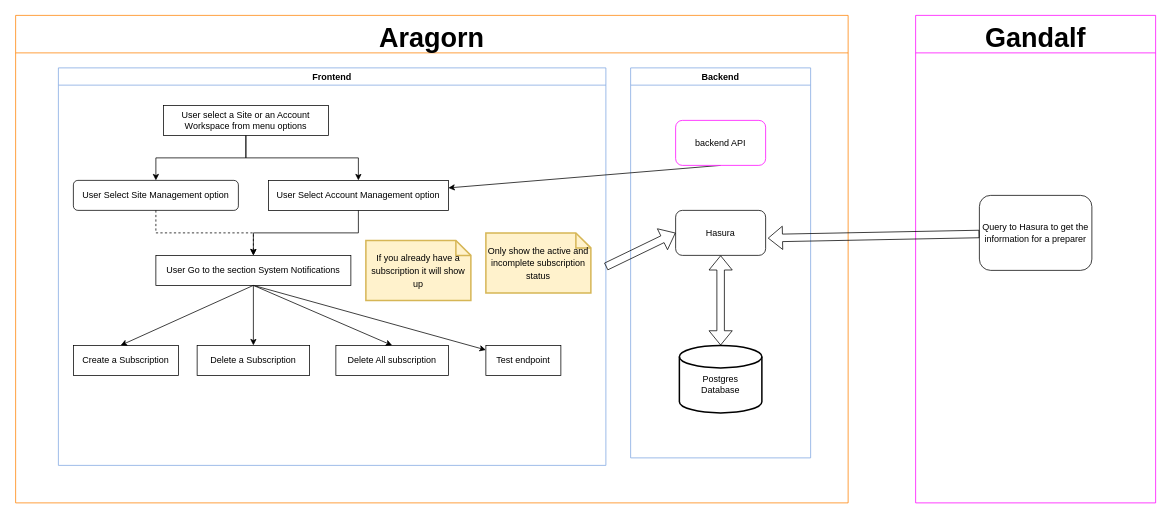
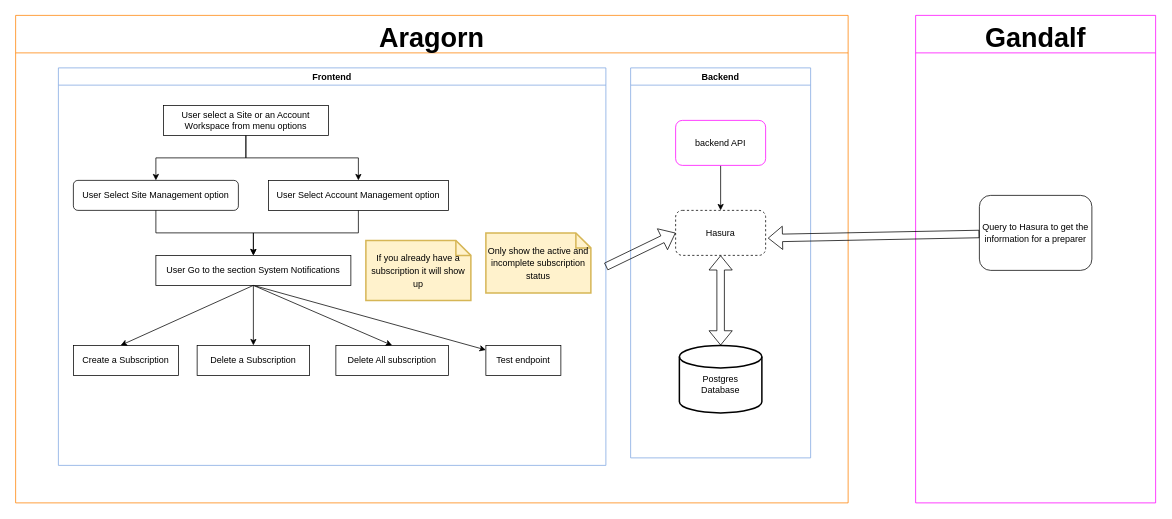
  <mxCell id="0" />
  <mxCell id="1" parent="0" />
  <mxCell id="2" value="" style="edgeStyle=none;shape=flexArrow;rounded=0;orthogonalLoop=1;jettySize=auto;html=1;fontSize=36;" edge="1" parent="1"><mxGeometry relative="1" as="geometry"><mxPoint x="180.87" y="130" as="sourcePoint" /><mxPoint x="180.87" y="130" as="targetPoint" /></mxGeometry></mxCell>
  <mxCell id="3" value="Gandalf" style="swimlane;fontSize=36;startSize=50;strokeColor=#FF00FF;" vertex="1" parent="1"><mxGeometry x="1220" y="20" width="320" height="650" as="geometry" /></mxCell>
  <mxCell id="4" value="Query to Hasura to get the information for a preparer" style="rounded=1;whiteSpace=wrap;html=1;fontSize=12;" vertex="1" parent="3"><mxGeometry x="85" y="240" width="150" height="100" as="geometry" /></mxCell>
  <mxCell id="5" value="Aragorn" style="swimlane;fontSize=36;startSize=50;strokeColor=#FF8000;" vertex="1" parent="1"><mxGeometry x="20" y="20" width="1110" height="650" as="geometry" /></mxCell>
  <mxCell id="6" value="Frontend" style="swimlane;strokeColor=#7EA6E0;" vertex="1" parent="5"><mxGeometry x="57" y="70" width="730" height="530" as="geometry"><mxRectangle x="190" y="160" width="80" height="23" as="alternateBounds" /></mxGeometry></mxCell>
  <mxCell id="7" value="Delete a Subscription" style="whiteSpace=wrap;html=1;" vertex="1" parent="6"><mxGeometry x="185" y="370" width="150" height="40" as="geometry" /></mxCell>
  <mxCell id="8" style="edgeStyle=orthogonalEdgeStyle;rounded=0;orthogonalLoop=1;jettySize=auto;html=1;exitX=0.5;exitY=1;exitDx=0;exitDy=0;entryX=0.5;entryY=0;entryDx=0;entryDy=0;" edge="1" parent="6" source="9" target="10"><mxGeometry relative="1" as="geometry" /></mxCell>
  <mxCell id="9" value="User select a Site or an Account Workspace from menu options" style="whiteSpace=wrap;html=1;" vertex="1" parent="6"><mxGeometry x="140" y="50" width="220" height="40" as="geometry" /></mxCell>
  <mxCell id="10" value="User Select Account Management option" style="whiteSpace=wrap;html=1;" vertex="1" parent="6"><mxGeometry x="280" y="150" width="240" height="40" as="geometry" /></mxCell>
  <mxCell id="11" value="Delete All subscription" style="whiteSpace=wrap;html=1;" vertex="1" parent="6"><mxGeometry x="370" y="370" width="150" height="40" as="geometry" /></mxCell>
  <mxCell id="12" value="&lt;font color=&quot;#000000&quot;&gt;&lt;span style=&quot;font-size: 12px&quot;&gt;If you already have a subscription it will show up&lt;/span&gt;&lt;/font&gt;" style="shape=note;strokeWidth=2;fontSize=14;size=20;whiteSpace=wrap;html=1;fillColor=#fff2cc;strokeColor=#d6b656;fontColor=#666600;" vertex="1" parent="6"><mxGeometry x="410" y="230" width="140" height="80" as="geometry" /></mxCell>
  <mxCell id="13" value="Test endpoint" style="whiteSpace=wrap;html=1;" vertex="1" parent="6"><mxGeometry x="570" y="370" width="100" height="40" as="geometry" /></mxCell>
  <mxCell id="14" value="User Select Site Management option" style="whiteSpace=wrap;html=1;rounded=1;" vertex="1" parent="6"><mxGeometry x="20" y="150" width="220" height="40" as="geometry" /></mxCell>
  <mxCell id="15" style="edgeStyle=orthogonalEdgeStyle;rounded=0;orthogonalLoop=1;jettySize=auto;html=1;entryX=0.5;entryY=0;entryDx=0;entryDy=0;" edge="1" parent="6" source="9" target="14"><mxGeometry relative="1" as="geometry" /></mxCell>
  <mxCell id="16" value="Create a Subscription" style="whiteSpace=wrap;html=1;" vertex="1" parent="6"><mxGeometry x="20" y="370" width="140" height="40" as="geometry" /></mxCell>
  <mxCell id="17" style="edgeStyle=none;rounded=0;orthogonalLoop=1;jettySize=auto;html=1;exitX=0.5;exitY=1;exitDx=0;exitDy=0;entryX=0.5;entryY=0;entryDx=0;entryDy=0;fontSize=12;" edge="1" parent="6" source="20" target="7"><mxGeometry relative="1" as="geometry" /></mxCell>
  <mxCell id="18" style="edgeStyle=none;rounded=0;orthogonalLoop=1;jettySize=auto;html=1;fontSize=12;exitX=0.5;exitY=1;exitDx=0;exitDy=0;" edge="1" parent="6" source="20" target="13"><mxGeometry relative="1" as="geometry" /></mxCell>
  <mxCell id="19" style="edgeStyle=none;rounded=0;orthogonalLoop=1;jettySize=auto;html=1;exitX=0.5;exitY=1;exitDx=0;exitDy=0;entryX=0.5;entryY=0;entryDx=0;entryDy=0;fontSize=12;" edge="1" parent="6" source="20" target="11"><mxGeometry relative="1" as="geometry" /></mxCell>
  <mxCell id="20" value="User Go to the section System Notifications" style="whiteSpace=wrap;html=1;" vertex="1" parent="6"><mxGeometry x="130" y="250" width="260" height="40" as="geometry" /></mxCell>
- <mxCell id="21" style="edgeStyle=orthogonalEdgeStyle;rounded=0;orthogonalLoop=1;jettySize=auto;html=1;exitX=0.5;exitY=1;exitDx=0;exitDy=0;entryX=0.5;entryY=0;entryDx=0;entryDy=0;dashed=1;" edge="1" parent="6" source="14" target="20"><mxGeometry relative="1" as="geometry" /></mxCell>
+ <mxCell id="21" style="edgeStyle=orthogonalEdgeStyle;rounded=0;orthogonalLoop=1;jettySize=auto;html=1;exitX=0.5;exitY=1;exitDx=0;exitDy=0;entryX=0.5;entryY=0;entryDx=0;entryDy=0;" edge="1" parent="6" source="14" target="20"><mxGeometry relative="1" as="geometry" /></mxCell>
  <mxCell id="22" style="edgeStyle=orthogonalEdgeStyle;rounded=0;orthogonalLoop=1;jettySize=auto;html=1;entryX=0.5;entryY=0;entryDx=0;entryDy=0;" edge="1" parent="6" source="10" target="20"><mxGeometry relative="1" as="geometry" /></mxCell>
  <mxCell id="23" value="&lt;font color=&quot;#000000&quot;&gt;&lt;span style=&quot;font-size: 12px&quot;&gt;Only show the active and incomplete subscription status&lt;/span&gt;&lt;/font&gt;" style="shape=note;strokeWidth=2;fontSize=14;size=20;whiteSpace=wrap;html=1;fillColor=#fff2cc;strokeColor=#d6b656;fontColor=#666600;" vertex="1" parent="6"><mxGeometry x="570" y="220" width="140" height="80" as="geometry" /></mxCell>
  <mxCell id="24" style="edgeStyle=none;rounded=0;orthogonalLoop=1;jettySize=auto;html=1;fontSize=12;entryX=0.45;entryY=0;entryDx=0;entryDy=0;entryPerimeter=0;exitX=0.5;exitY=1;exitDx=0;exitDy=0;" edge="1" parent="6" source="20" target="16"><mxGeometry relative="1" as="geometry"><mxPoint x="260" y="340" as="targetPoint" /></mxGeometry></mxCell>
  <mxCell id="25" value="Backend" style="swimlane;startSize=23;strokeColor=#7EA6E0;" vertex="1" parent="5"><mxGeometry x="820" y="70" width="240" height="520" as="geometry" /></mxCell>
  <mxCell id="26" value="&lt;br&gt;Postgres &lt;br&gt;Database" style="strokeWidth=2;html=1;shape=mxgraph.flowchart.database;whiteSpace=wrap;" vertex="1" parent="25"><mxGeometry x="65" y="370" width="110" height="90" as="geometry" /></mxCell>
- <mxCell id="27" value="Hasura" style="rounded=1;whiteSpace=wrap;html=1;" vertex="1" parent="25"><mxGeometry x="60" y="190" width="120" height="60" as="geometry" /></mxCell>
+ <mxCell id="27" value="Hasura" style="rounded=1;whiteSpace=wrap;html=1;dashed=1;" vertex="1" parent="25"><mxGeometry x="60" y="190" width="120" height="60" as="geometry" /></mxCell>
  <mxCell id="28" value="" style="shape=flexArrow;endArrow=classic;startArrow=classic;html=1;rounded=0;entryX=0.5;entryY=0;entryDx=0;entryDy=0;entryPerimeter=0;" edge="1" parent="25" source="27" target="26"><mxGeometry width="100" height="100" relative="1" as="geometry"><mxPoint x="110" y="230" as="sourcePoint" /><mxPoint x="210" y="130" as="targetPoint" /></mxGeometry></mxCell>
- <mxCell id="29" style="edgeStyle=none;rounded=0;orthogonalLoop=1;jettySize=auto;html=1;exitX=0.5;exitY=1;exitDx=0;exitDy=0;fontSize=12;" edge="1" parent="25" source="30" target="10"><mxGeometry relative="1" as="geometry" /></mxCell>
+ <mxCell id="29" style="edgeStyle=none;rounded=0;orthogonalLoop=1;jettySize=auto;html=1;exitX=0.5;exitY=1;exitDx=0;exitDy=0;entryX=0.5;entryY=0;entryDx=0;entryDy=0;fontSize=12;" edge="1" parent="25" source="30" target="27"><mxGeometry relative="1" as="geometry" /></mxCell>
  <mxCell id="30" value="backend API" style="rounded=1;whiteSpace=wrap;html=1;fontSize=12;strokeColor=#FF00FF;" vertex="1" parent="25"><mxGeometry x="60" y="70" width="120" height="60" as="geometry" /></mxCell>
  <mxCell id="31" style="edgeStyle=none;shape=flexArrow;rounded=0;orthogonalLoop=1;jettySize=auto;html=1;entryX=0;entryY=0.5;entryDx=0;entryDy=0;exitX=1;exitY=0.5;exitDx=0;exitDy=0;" edge="1" parent="5" source="6" target="27"><mxGeometry relative="1" as="geometry" /></mxCell>
  <mxCell id="32" style="edgeStyle=none;shape=flexArrow;rounded=0;orthogonalLoop=1;jettySize=auto;html=1;fontSize=12;entryX=1.025;entryY=0.617;entryDx=0;entryDy=0;entryPerimeter=0;" edge="1" parent="1" source="4" target="27"><mxGeometry relative="1" as="geometry"><mxPoint x="1010" y="320" as="targetPoint" /></mxGeometry></mxCell>
